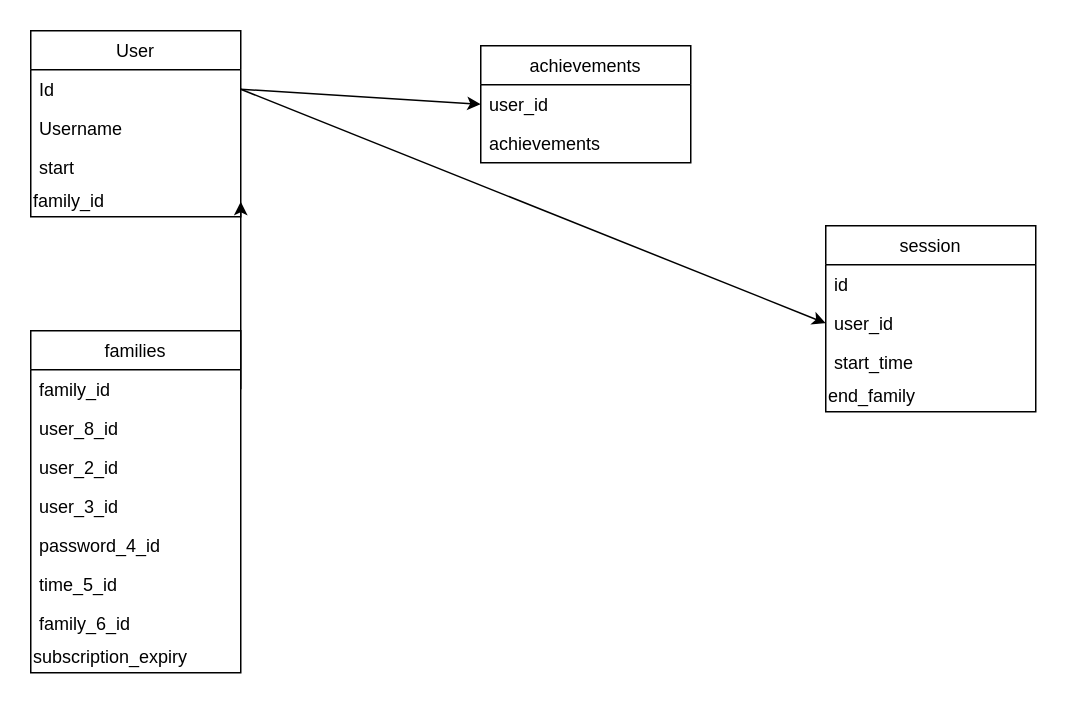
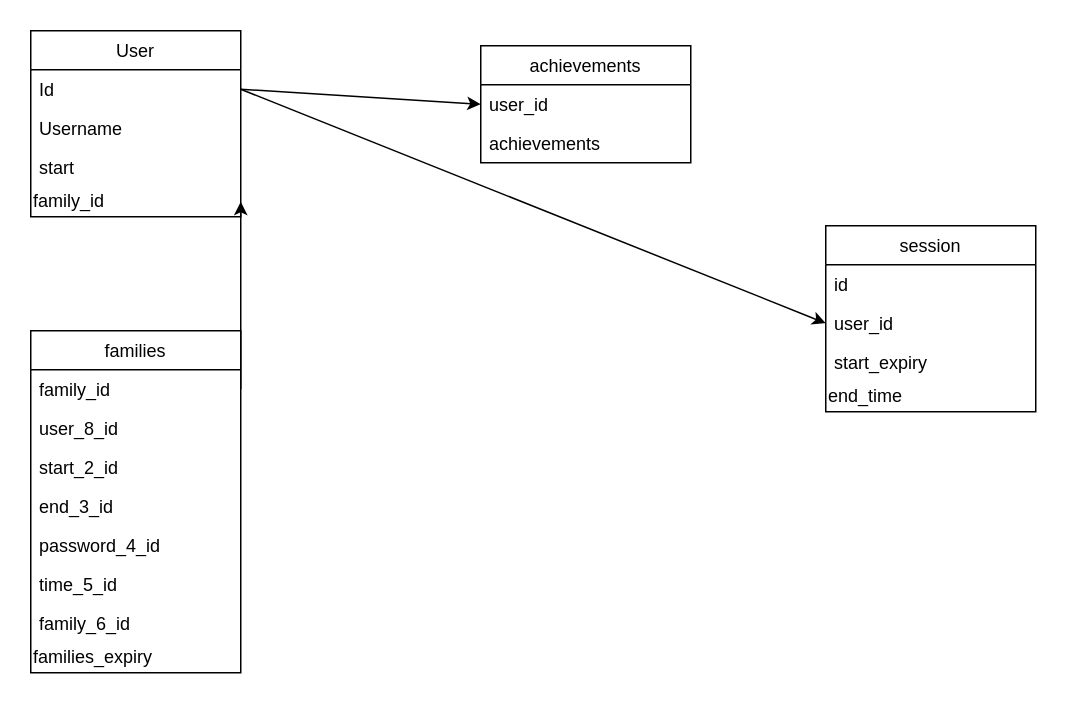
  <mxCell id="0" />
  <mxCell id="1" parent="0" />
  <mxCell id="2" value="User" style="swimlane;fontStyle=0;childLayout=stackLayout;horizontal=1;startSize=26;horizontalStack=0;resizeParent=1;resizeParentMax=0;resizeLast=0;collapsible=1;marginBottom=0;" vertex="1" parent="1"><mxGeometry x="20" y="20" width="140" height="124" as="geometry" /></mxCell>
  <mxCell id="3" value="Id" style="text;strokeColor=none;fillColor=none;align=left;verticalAlign=top;spacingLeft=4;spacingRight=4;overflow=hidden;rotatable=0;points=[[0,0.5],[1,0.5]];portConstraint=eastwest;" vertex="1" parent="2"><mxGeometry y="26" width="140" height="26" as="geometry" /></mxCell>
  <mxCell id="4" value="Username" style="text;strokeColor=none;fillColor=none;align=left;verticalAlign=top;spacingLeft=4;spacingRight=4;overflow=hidden;rotatable=0;points=[[0,0.5],[1,0.5]];portConstraint=eastwest;" vertex="1" parent="2"><mxGeometry y="52" width="140" height="26" as="geometry" /></mxCell>
  <mxCell id="5" value="start" style="text;strokeColor=none;fillColor=none;align=left;verticalAlign=top;spacingLeft=4;spacingRight=4;overflow=hidden;rotatable=0;points=[[0,0.5],[1,0.5]];portConstraint=eastwest;" vertex="1" parent="2"><mxGeometry y="78" width="140" height="26" as="geometry" /></mxCell>
  <mxCell id="6" value="family_id" style="text;html=1;strokeColor=none;fillColor=none;align=left;verticalAlign=middle;whiteSpace=wrap;rounded=0;" vertex="1" parent="2"><mxGeometry y="104" width="140" height="20" as="geometry" /></mxCell>
  <mxCell id="7" value="achievements" style="swimlane;fontStyle=0;childLayout=stackLayout;horizontal=1;startSize=26;horizontalStack=0;resizeParent=1;resizeParentMax=0;resizeLast=0;collapsible=1;marginBottom=0;" vertex="1" parent="1"><mxGeometry x="320" y="30" width="140" height="78" as="geometry" /></mxCell>
  <mxCell id="8" value="user_id" style="text;strokeColor=none;fillColor=none;align=left;verticalAlign=top;spacingLeft=4;spacingRight=4;overflow=hidden;rotatable=0;points=[[0,0.5],[1,0.5]];portConstraint=eastwest;" vertex="1" parent="7"><mxGeometry y="26" width="140" height="26" as="geometry" /></mxCell>
  <mxCell id="9" value="achievements" style="text;strokeColor=none;fillColor=none;align=left;verticalAlign=top;spacingLeft=4;spacingRight=4;overflow=hidden;rotatable=0;points=[[0,0.5],[1,0.5]];portConstraint=eastwest;" vertex="1" parent="7"><mxGeometry y="52" width="140" height="26" as="geometry" /></mxCell>
  <mxCell id="10" value="" style="endArrow=classic;html=1;exitX=1;exitY=0.5;exitDx=0;exitDy=0;entryX=0;entryY=0.5;entryDx=0;entryDy=0;" edge="1" parent="1" source="3" target="8"><mxGeometry width="50" height="50" relative="1" as="geometry"><mxPoint x="220" y="120" as="sourcePoint" /><mxPoint x="260" y="40" as="targetPoint" /></mxGeometry></mxCell>
  <mxCell id="11" value="session" style="swimlane;fontStyle=0;childLayout=stackLayout;horizontal=1;startSize=26;horizontalStack=0;resizeParent=1;resizeParentMax=0;resizeLast=0;collapsible=1;marginBottom=0;" vertex="1" parent="1"><mxGeometry x="550" y="150" width="140" height="124" as="geometry" /></mxCell>
  <mxCell id="12" value="id" style="text;strokeColor=none;fillColor=none;align=left;verticalAlign=top;spacingLeft=4;spacingRight=4;overflow=hidden;rotatable=0;points=[[0,0.5],[1,0.5]];portConstraint=eastwest;" vertex="1" parent="11"><mxGeometry y="26" width="140" height="26" as="geometry" /></mxCell>
  <mxCell id="13" value="user_id" style="text;strokeColor=none;fillColor=none;align=left;verticalAlign=top;spacingLeft=4;spacingRight=4;overflow=hidden;rotatable=0;points=[[0,0.5],[1,0.5]];portConstraint=eastwest;" vertex="1" parent="11"><mxGeometry y="52" width="140" height="26" as="geometry" /></mxCell>
- <mxCell id="14" value="start_time" style="text;strokeColor=none;fillColor=none;align=left;verticalAlign=top;spacingLeft=4;spacingRight=4;overflow=hidden;rotatable=0;points=[[0,0.5],[1,0.5]];portConstraint=eastwest;" vertex="1" parent="11"><mxGeometry y="78" width="140" height="26" as="geometry" /></mxCell>
- <mxCell id="15" value="end_family" style="text;html=1;strokeColor=none;fillColor=none;align=left;verticalAlign=middle;whiteSpace=wrap;rounded=0;" vertex="1" parent="11"><mxGeometry y="104" width="140" height="20" as="geometry" /></mxCell>
+ <mxCell id="14" value="start_expiry" style="text;strokeColor=none;fillColor=none;align=left;verticalAlign=top;spacingLeft=4;spacingRight=4;overflow=hidden;rotatable=0;points=[[0,0.5],[1,0.5]];portConstraint=eastwest;" vertex="1" parent="11"><mxGeometry y="78" width="140" height="26" as="geometry" /></mxCell>
+ <mxCell id="15" value="end_time" style="text;html=1;strokeColor=none;fillColor=none;align=left;verticalAlign=middle;whiteSpace=wrap;rounded=0;" vertex="1" parent="11"><mxGeometry y="104" width="140" height="20" as="geometry" /></mxCell>
  <mxCell id="16" value="families" style="swimlane;fontStyle=0;childLayout=stackLayout;horizontal=1;startSize=26;horizontalStack=0;resizeParent=1;resizeParentMax=0;resizeLast=0;collapsible=1;marginBottom=0;" vertex="1" parent="1"><mxGeometry x="20" y="220" width="140" height="228" as="geometry" /></mxCell>
  <mxCell id="17" value="family_id" style="text;strokeColor=none;fillColor=none;align=left;verticalAlign=top;spacingLeft=4;spacingRight=4;overflow=hidden;rotatable=0;points=[[0,0.5],[1,0.5]];portConstraint=eastwest;" vertex="1" parent="16"><mxGeometry y="26" width="140" height="26" as="geometry" /></mxCell>
  <mxCell id="18" value="user_8_id" style="text;strokeColor=none;fillColor=none;align=left;verticalAlign=top;spacingLeft=4;spacingRight=4;overflow=hidden;rotatable=0;points=[[0,0.5],[1,0.5]];portConstraint=eastwest;" vertex="1" parent="16"><mxGeometry y="52" width="140" height="26" as="geometry" /></mxCell>
- <mxCell id="19" value="user_2_id" style="text;strokeColor=none;fillColor=none;align=left;verticalAlign=top;spacingLeft=4;spacingRight=4;overflow=hidden;rotatable=0;points=[[0,0.5],[1,0.5]];portConstraint=eastwest;" vertex="1" parent="16"><mxGeometry y="78" width="140" height="26" as="geometry" /></mxCell>
- <mxCell id="20" value="user_3_id" style="text;strokeColor=none;fillColor=none;align=left;verticalAlign=top;spacingLeft=4;spacingRight=4;overflow=hidden;rotatable=0;points=[[0,0.5],[1,0.5]];portConstraint=eastwest;" vertex="1" parent="16"><mxGeometry y="104" width="140" height="26" as="geometry" /></mxCell>
+ <mxCell id="19" value="start_2_id" style="text;strokeColor=none;fillColor=none;align=left;verticalAlign=top;spacingLeft=4;spacingRight=4;overflow=hidden;rotatable=0;points=[[0,0.5],[1,0.5]];portConstraint=eastwest;" vertex="1" parent="16"><mxGeometry y="78" width="140" height="26" as="geometry" /></mxCell>
+ <mxCell id="20" value="end_3_id" style="text;strokeColor=none;fillColor=none;align=left;verticalAlign=top;spacingLeft=4;spacingRight=4;overflow=hidden;rotatable=0;points=[[0,0.5],[1,0.5]];portConstraint=eastwest;" vertex="1" parent="16"><mxGeometry y="104" width="140" height="26" as="geometry" /></mxCell>
  <mxCell id="21" value="password_4_id" style="text;strokeColor=none;fillColor=none;align=left;verticalAlign=top;spacingLeft=4;spacingRight=4;overflow=hidden;rotatable=0;points=[[0,0.5],[1,0.5]];portConstraint=eastwest;" vertex="1" parent="16"><mxGeometry y="130" width="140" height="26" as="geometry" /></mxCell>
  <mxCell id="22" value="time_5_id" style="text;strokeColor=none;fillColor=none;align=left;verticalAlign=top;spacingLeft=4;spacingRight=4;overflow=hidden;rotatable=0;points=[[0,0.5],[1,0.5]];portConstraint=eastwest;" vertex="1" parent="16"><mxGeometry y="156" width="140" height="26" as="geometry" /></mxCell>
  <mxCell id="23" value="family_6_id" style="text;strokeColor=none;fillColor=none;align=left;verticalAlign=top;spacingLeft=4;spacingRight=4;overflow=hidden;rotatable=0;points=[[0,0.5],[1,0.5]];portConstraint=eastwest;" vertex="1" parent="16"><mxGeometry y="182" width="140" height="26" as="geometry" /></mxCell>
- <mxCell id="24" value="subscription_expiry" style="text;html=1;strokeColor=none;fillColor=none;align=left;verticalAlign=middle;whiteSpace=wrap;rounded=0;" vertex="1" parent="16"><mxGeometry y="208" width="140" height="20" as="geometry" /></mxCell>
+ <mxCell id="24" value="families_expiry" style="text;html=1;strokeColor=none;fillColor=none;align=left;verticalAlign=middle;whiteSpace=wrap;rounded=0;" vertex="1" parent="16"><mxGeometry y="208" width="140" height="20" as="geometry" /></mxCell>
  <mxCell id="25" value="" style="endArrow=classic;html=1;exitX=1;exitY=0.5;exitDx=0;exitDy=0;entryX=1;entryY=0.5;entryDx=0;entryDy=0;" edge="1" parent="1" source="17" target="6"><mxGeometry width="50" height="50" relative="1" as="geometry"><mxPoint x="230" y="180" as="sourcePoint" /><mxPoint x="280" y="130" as="targetPoint" /></mxGeometry></mxCell>
  <mxCell id="26" value="" style="endArrow=classic;html=1;exitX=1;exitY=0.5;exitDx=0;exitDy=0;entryX=0;entryY=0.5;entryDx=0;entryDy=0;" edge="1" parent="1" source="3" target="13"><mxGeometry width="50" height="50" relative="1" as="geometry"><mxPoint x="330" y="220" as="sourcePoint" /><mxPoint x="380" y="170" as="targetPoint" /></mxGeometry></mxCell>
